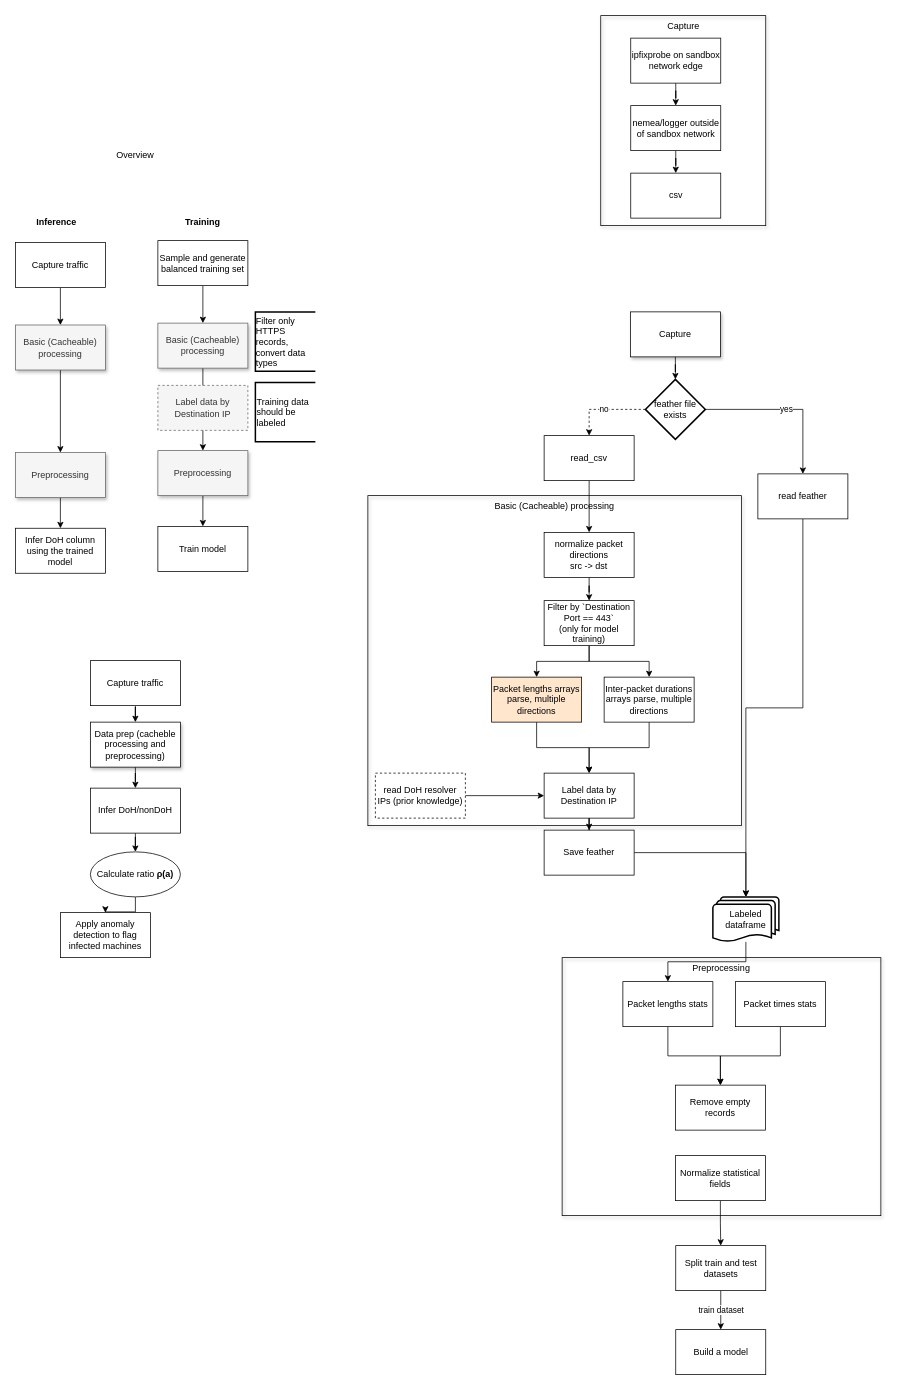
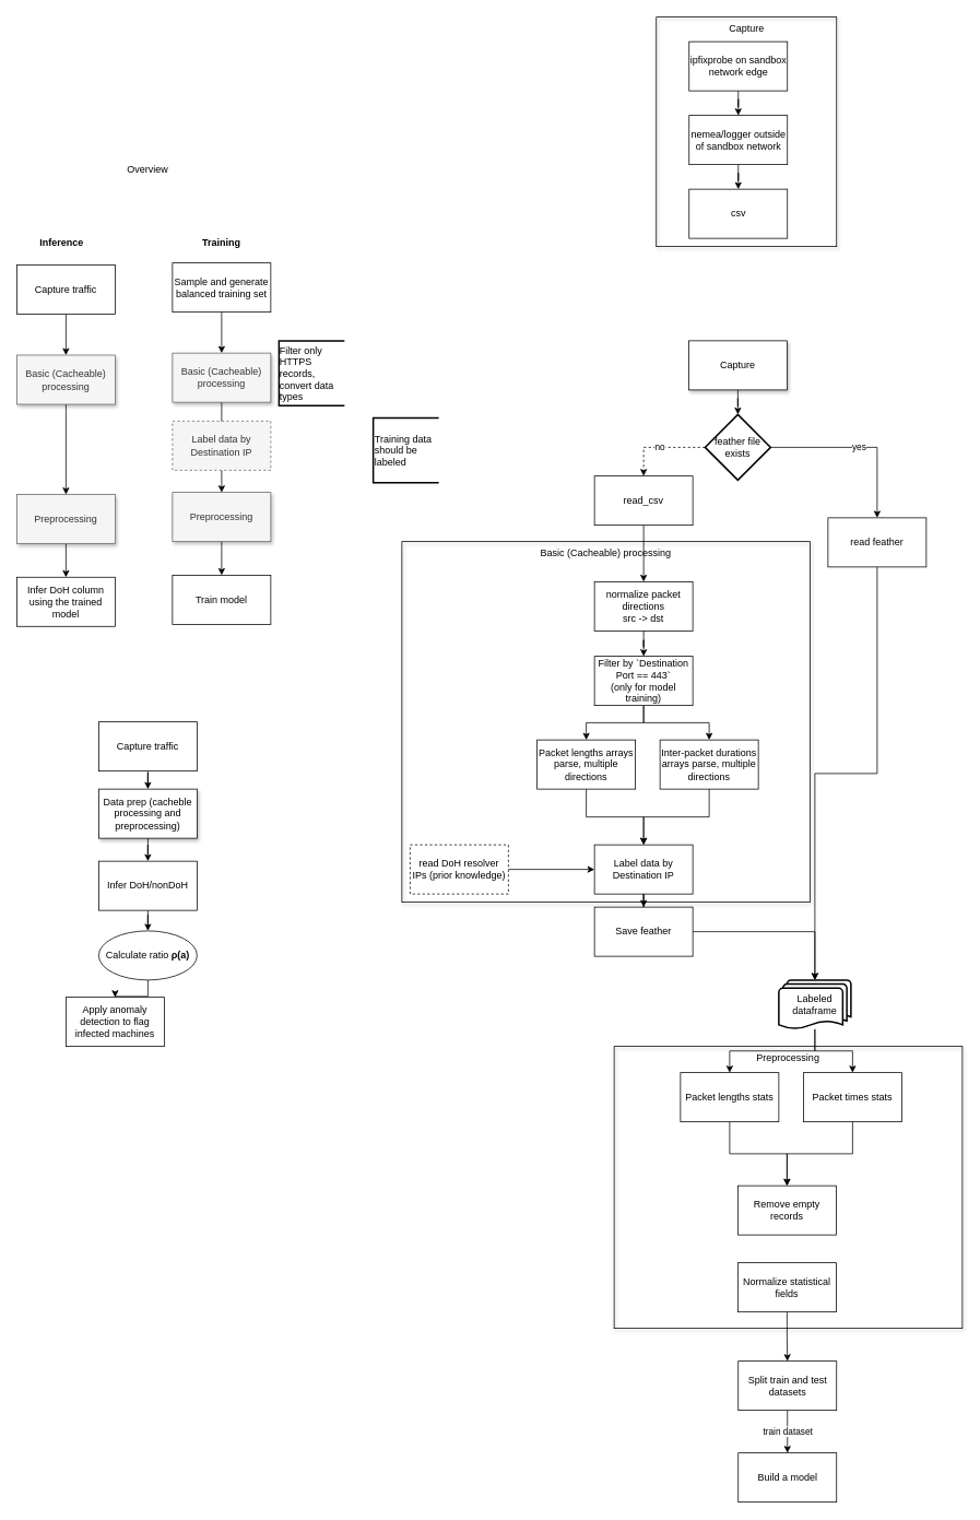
  <mxCell id="0" />
  <mxCell id="1" parent="0" />
  <mxCell id="2" value="Basic (Cacheable) processing" style="rounded=0;whiteSpace=wrap;html=1;fillColor=none;verticalAlign=top;shadow=1;" parent="1" vertex="1"><mxGeometry x="490" y="660" width="498" height="440" as="geometry" /></mxCell>
  <mxCell id="3" value="Preprocessing" style="rounded=0;whiteSpace=wrap;html=1;fillColor=none;verticalAlign=top;shadow=1;" parent="1" vertex="1"><mxGeometry x="749" y="1276" width="425" height="344" as="geometry" /></mxCell>
  <mxCell id="4" value="" style="edgeStyle=orthogonalEdgeStyle;rounded=0;html=1;jettySize=auto;orthogonalLoop=1;exitX=0.5;exitY=0.917;exitDx=0;exitDy=0;exitPerimeter=0;" parent="1" source="47" target="16" edge="1"><mxGeometry relative="1" as="geometry"><mxPoint x="900" y="480" as="sourcePoint" /></mxGeometry></mxCell>
  <mxCell id="5" value="" style="edgeStyle=orthogonalEdgeStyle;rounded=0;html=1;jettySize=auto;orthogonalLoop=1;" parent="1" source="6" target="7" edge="1"><mxGeometry relative="1" as="geometry" /></mxCell>
  <mxCell id="6" value="read_csv" style="rounded=0;whiteSpace=wrap;html=1;" parent="1" vertex="1"><mxGeometry x="725" y="580" width="120" height="60" as="geometry" /></mxCell>
  <mxCell id="7" value="&lt;div&gt;normalize packet directions&lt;/div&gt;&lt;div&gt;src -&amp;gt; dst&lt;/div&gt;" style="rounded=0;whiteSpace=wrap;html=1;" parent="1" vertex="1"><mxGeometry x="725" y="709" width="120" height="60" as="geometry" /></mxCell>
  <mxCell id="8" style="edgeStyle=orthogonalEdgeStyle;rounded=0;html=1;entryX=0.5;entryY=0;jettySize=auto;orthogonalLoop=1;" parent="1" source="9" target="13" edge="1"><mxGeometry relative="1" as="geometry" /></mxCell>
- <mxCell id="9" value="Packet lengths arrays parse, multiple directions" style="rounded=0;whiteSpace=wrap;html=1;fillColor=#ffe6cc;" parent="1" vertex="1"><mxGeometry x="655" y="902" width="120" height="60" as="geometry" /></mxCell>
+ <mxCell id="9" value="Packet lengths arrays parse, multiple directions" style="rounded=0;whiteSpace=wrap;html=1;" parent="1" vertex="1"><mxGeometry x="655" y="902" width="120" height="60" as="geometry" /></mxCell>
  <mxCell id="10" style="edgeStyle=orthogonalEdgeStyle;rounded=0;html=1;entryX=0.5;entryY=0;jettySize=auto;orthogonalLoop=1;" parent="1" source="11" target="13" edge="1"><mxGeometry relative="1" as="geometry" /></mxCell>
  <mxCell id="11" value="Inter-packet durations arrays parse, multiple directions" style="rounded=0;whiteSpace=wrap;html=1;" parent="1" vertex="1"><mxGeometry x="805" y="902" width="120" height="60" as="geometry" /></mxCell>
  <mxCell id="12" value="" style="edgeStyle=orthogonalEdgeStyle;rounded=0;html=1;jettySize=auto;orthogonalLoop=1;" parent="1" source="13" target="33" edge="1"><mxGeometry relative="1" as="geometry" /></mxCell>
  <mxCell id="13" value="Label data by Destination IP" style="rounded=0;whiteSpace=wrap;html=1;" parent="1" vertex="1"><mxGeometry x="725" y="1030" width="120" height="60" as="geometry" /></mxCell>
  <mxCell id="14" value="&lt;div&gt;no&lt;/div&gt;" style="edgeStyle=orthogonalEdgeStyle;rounded=0;html=1;jettySize=auto;orthogonalLoop=1;entryX=0.5;entryY=0;dashed=1;" parent="1" source="16" target="6" edge="1"><mxGeometry relative="1" as="geometry"><Array as="points"><mxPoint x="785" y="545" /></Array></mxGeometry></mxCell>
  <mxCell id="15" value="yes" style="edgeStyle=orthogonalEdgeStyle;rounded=0;html=1;jettySize=auto;orthogonalLoop=1;" parent="1" source="16" target="18" edge="1"><mxGeometry relative="1" as="geometry" /></mxCell>
  <mxCell id="16" value="feather file exists" style="shape=mxgraph.flowchart.decision;whiteSpace=wrap;html=1;fillColor=#ffffff;strokeColor=#000000;strokeWidth=2" parent="1" vertex="1"><mxGeometry x="860" y="505" width="80" height="80" as="geometry" /></mxCell>
  <mxCell id="17" style="edgeStyle=orthogonalEdgeStyle;rounded=0;html=1;entryX=0.5;entryY=0;entryPerimeter=0;jettySize=auto;orthogonalLoop=1;" parent="1" source="18" target="31" edge="1"><mxGeometry relative="1" as="geometry" /></mxCell>
  <mxCell id="18" value="read feather" style="rounded=0;whiteSpace=wrap;html=1;" parent="1" vertex="1"><mxGeometry x="1010" y="631" width="120" height="60" as="geometry" /></mxCell>
  <mxCell id="19" style="edgeStyle=orthogonalEdgeStyle;rounded=0;html=1;entryX=0.5;entryY=0;jettySize=auto;orthogonalLoop=1;" parent="1" source="20" target="23" edge="1"><mxGeometry relative="1" as="geometry" /></mxCell>
  <mxCell id="20" value="Packet lengths stats" style="rounded=0;whiteSpace=wrap;html=1;" parent="1" vertex="1"><mxGeometry x="830" y="1308" width="120" height="60" as="geometry" /></mxCell>
  <mxCell id="21" style="edgeStyle=orthogonalEdgeStyle;rounded=0;html=1;entryX=0.5;entryY=0;jettySize=auto;orthogonalLoop=1;" parent="1" source="22" target="23" edge="1"><mxGeometry relative="1" as="geometry" /></mxCell>
  <mxCell id="22" value="Packet times stats" style="rounded=0;whiteSpace=wrap;html=1;" parent="1" vertex="1"><mxGeometry x="980" y="1308" width="120" height="60" as="geometry" /></mxCell>
  <mxCell id="23" value="Remove empty records" style="rounded=0;whiteSpace=wrap;html=1;" parent="1" vertex="1"><mxGeometry x="900" y="1446" width="120" height="60" as="geometry" /></mxCell>
  <mxCell id="24" value="" style="edgeStyle=orthogonalEdgeStyle;rounded=0;html=1;jettySize=auto;orthogonalLoop=1;entryX=0.5;entryY=0;entryDx=0;entryDy=0;" parent="1" source="25" target="27" edge="1"><mxGeometry relative="1" as="geometry"><mxPoint x="960" y="1664" as="targetPoint" /></mxGeometry></mxCell>
  <mxCell id="25" value="Normalize statistical fields" style="rounded=0;whiteSpace=wrap;html=1;" parent="1" vertex="1"><mxGeometry x="900" y="1540" width="120" height="60" as="geometry" /></mxCell>
  <mxCell id="26" value="train dataset" style="edgeStyle=orthogonalEdgeStyle;rounded=0;html=1;entryX=0.5;entryY=0;jettySize=auto;orthogonalLoop=1;" parent="1" source="27" target="28" edge="1"><mxGeometry relative="1" as="geometry" /></mxCell>
  <mxCell id="27" value="Split train and test datasets" style="rounded=0;whiteSpace=wrap;html=1;" parent="1" vertex="1"><mxGeometry x="900.5" y="1660" width="120" height="60" as="geometry" /></mxCell>
  <mxCell id="28" value="Build a model" style="rounded=0;whiteSpace=wrap;html=1;" parent="1" vertex="1"><mxGeometry x="900.5" y="1772" width="120" height="60" as="geometry" /></mxCell>
  <mxCell id="29" style="edgeStyle=orthogonalEdgeStyle;rounded=0;html=1;entryX=0.5;entryY=0;jettySize=auto;orthogonalLoop=1;" parent="1" source="31" target="20" edge="1"><mxGeometry relative="1" as="geometry" /></mxCell>
+ <mxCell id="30" style="edgeStyle=orthogonalEdgeStyle;rounded=0;html=1;jettySize=auto;orthogonalLoop=1;" parent="1" source="31" target="22" edge="1"><mxGeometry relative="1" as="geometry" /></mxCell>
  <mxCell id="31" value="Labeled dataframe" style="shape=mxgraph.flowchart.multi-document;whiteSpace=wrap;html=1;fillColor=#ffffff;strokeColor=#000000;strokeWidth=2" parent="1" vertex="1"><mxGeometry x="950" y="1195" width="88" height="60" as="geometry" /></mxCell>
  <mxCell id="32" style="edgeStyle=orthogonalEdgeStyle;rounded=0;html=1;entryX=0.5;entryY=0;entryPerimeter=0;jettySize=auto;orthogonalLoop=1;" parent="1" source="33" target="31" edge="1"><mxGeometry relative="1" as="geometry" /></mxCell>
  <mxCell id="33" value="Save feather" style="rounded=0;whiteSpace=wrap;html=1;" parent="1" vertex="1"><mxGeometry x="725" y="1106" width="120" height="60" as="geometry" /></mxCell>
  <mxCell id="34" style="edgeStyle=orthogonalEdgeStyle;rounded=0;html=1;entryX=0;entryY=0.5;jettySize=auto;orthogonalLoop=1;" parent="1" source="35" target="13" edge="1"><mxGeometry relative="1" as="geometry" /></mxCell>
  <mxCell id="35" value="read DoH resolver IPs (prior knowledge)" style="rounded=0;whiteSpace=wrap;html=1;dashed=1;" parent="1" vertex="1"><mxGeometry x="500" y="1030" width="120" height="60" as="geometry" /></mxCell>
  <mxCell id="36" value="" style="edgeStyle=orthogonalEdgeStyle;rounded=0;html=1;jettySize=auto;orthogonalLoop=1;" parent="1" source="7" target="39" edge="1"><mxGeometry relative="1" as="geometry" /></mxCell>
  <mxCell id="37" style="edgeStyle=orthogonalEdgeStyle;rounded=0;html=1;entryX=0.5;entryY=0;jettySize=auto;orthogonalLoop=1;" parent="1" source="39" target="9" edge="1"><mxGeometry relative="1" as="geometry" /></mxCell>
  <mxCell id="38" style="edgeStyle=orthogonalEdgeStyle;rounded=0;html=1;entryX=0.5;entryY=0;jettySize=auto;orthogonalLoop=1;" parent="1" source="39" target="11" edge="1"><mxGeometry relative="1" as="geometry" /></mxCell>
  <mxCell id="39" value="&lt;div&gt;Filter by `Destination Port == 443` &lt;/div&gt;(only for model training)" style="rounded=0;whiteSpace=wrap;html=1;" parent="1" vertex="1"><mxGeometry x="725" y="800" width="120" height="60" as="geometry" /></mxCell>
  <mxCell id="40" value="" style="edgeStyle=orthogonalEdgeStyle;rounded=0;html=1;jettySize=auto;orthogonalLoop=1;" parent="1" source="41" target="44" edge="1"><mxGeometry relative="1" as="geometry" /></mxCell>
  <mxCell id="41" value="Basic (Cacheable) processing" style="rounded=0;whiteSpace=wrap;html=1;shadow=1;fillColor=#f5f5f5;fontColor=#333333;strokeColor=#666666;" parent="1" vertex="1"><mxGeometry x="210" y="430" width="120" height="60" as="geometry" /></mxCell>
  <mxCell id="42" value="&lt;div align=&quot;left&quot;&gt;Filter only HTTPS records, convert data types&lt;br&gt;&lt;/div&gt;" style="shape=mxgraph.flowchart.annotation_1;whiteSpace=wrap;html=1;fillColor=#ffffff;strokeColor=#000000;strokeWidth=2;shadow=0;" parent="1" vertex="1"><mxGeometry x="340" y="415" width="80" height="79" as="geometry" /></mxCell>
  <mxCell id="43" style="edgeStyle=orthogonalEdgeStyle;rounded=0;orthogonalLoop=1;jettySize=auto;entryX=0.5;entryY=0;entryDx=0;entryDy=0;" edge="1" parent="1" source="44" target="57"><mxGeometry relative="1" as="geometry" /></mxCell>
  <mxCell id="44" value="Preprocessing" style="rounded=0;whiteSpace=wrap;html=1;shadow=1;fillColor=#f5f5f5;fontColor=#333333;strokeColor=#666666;" parent="1" vertex="1"><mxGeometry x="210" y="600" width="120" height="60" as="geometry" /></mxCell>
  <mxCell id="45" value="Label data by Destination IP" style="rounded=0;whiteSpace=wrap;html=1;dashed=1;fillColor=#f5f5f5;fontColor=#333333;strokeColor=#666666;" parent="1" vertex="1"><mxGeometry x="210" y="513" width="120" height="60" as="geometry" /></mxCell>
- <mxCell id="46" value="&lt;div align=&quot;left&quot;&gt;Training data should be labeled&lt;/div&gt;" style="shape=mxgraph.flowchart.annotation_1;whiteSpace=wrap;html=1;fillColor=#ffffff;strokeColor=#000000;strokeWidth=2;shadow=0;align=left;" parent="1" vertex="1"><mxGeometry x="340" y="509" width="80" height="79" as="geometry" /></mxCell>
+ <mxCell id="46" value="&lt;div align=&quot;left&quot;&gt;Training data should be labeled&lt;/div&gt;" style="shape=mxgraph.flowchart.annotation_1;whiteSpace=wrap;html=1;fillColor=#ffffff;strokeColor=#000000;strokeWidth=2;shadow=0;align=left;" parent="1" vertex="1"><mxGeometry x="455" y="509" width="80" height="79" as="geometry" /></mxCell>
  <mxCell id="47" value="Capture" style="rounded=0;whiteSpace=wrap;html=1;shadow=1;" parent="1" vertex="1"><mxGeometry x="840" y="415" width="120" height="60" as="geometry" /></mxCell>
  <mxCell id="48" value="Capture" style="rounded=0;whiteSpace=wrap;html=1;fillColor=none;verticalAlign=top;shadow=1;" parent="1" vertex="1"><mxGeometry x="800.5" y="20" width="220" height="280" as="geometry" /></mxCell>
  <mxCell id="49" value="" style="edgeStyle=orthogonalEdgeStyle;rounded=0;html=1;jettySize=auto;orthogonalLoop=1;" parent="1" source="50" target="52" edge="1"><mxGeometry relative="1" as="geometry" /></mxCell>
  <mxCell id="50" value="ipfixprobe on sandbox network edge" style="rounded=0;whiteSpace=wrap;html=1;" parent="1" vertex="1"><mxGeometry x="840.5" y="50" width="120" height="60" as="geometry" /></mxCell>
  <mxCell id="51" value="" style="edgeStyle=orthogonalEdgeStyle;rounded=0;html=1;jettySize=auto;orthogonalLoop=1;" parent="1" source="52" target="53" edge="1"><mxGeometry relative="1" as="geometry" /></mxCell>
  <mxCell id="52" value="nemea/logger outside of sandbox network" style="rounded=0;whiteSpace=wrap;html=1;" parent="1" vertex="1"><mxGeometry x="840.5" y="140" width="120" height="60" as="geometry" /></mxCell>
  <mxCell id="53" value="csv" style="rounded=0;whiteSpace=wrap;html=1;" parent="1" vertex="1"><mxGeometry x="840.5" y="230" width="120" height="60" as="geometry" /></mxCell>
  <mxCell id="54" value="Overview" style="text;strokeColor=none;fillColor=none;align=center;verticalAlign=middle;rounded=0;" parent="1" vertex="1"><mxGeometry x="150" y="190" width="60" height="30" as="geometry" /></mxCell>
  <mxCell id="55" style="edgeStyle=orthogonalEdgeStyle;rounded=0;orthogonalLoop=1;jettySize=auto;entryX=0.5;entryY=0;entryDx=0;entryDy=0;" edge="1" parent="1" source="56" target="41"><mxGeometry relative="1" as="geometry" /></mxCell>
  <mxCell id="56" value="Sample and generate balanced training set" style="rounded=0;whiteSpace=wrap;html=1;" vertex="1" parent="1"><mxGeometry x="210" y="320" width="120" height="60" as="geometry" /></mxCell>
  <mxCell id="57" value="Train model" style="rounded=0;whiteSpace=wrap;html=1;" vertex="1" parent="1"><mxGeometry x="210" y="701" width="120" height="60" as="geometry" /></mxCell>
  <mxCell id="58" value="" style="edgeStyle=orthogonalEdgeStyle;rounded=0;html=1;jettySize=auto;orthogonalLoop=1;" edge="1" parent="1" source="59" target="61"><mxGeometry relative="1" as="geometry" /></mxCell>
  <mxCell id="59" value="Basic (Cacheable) processing" style="rounded=0;whiteSpace=wrap;html=1;shadow=1;fillColor=#f5f5f5;fontColor=#333333;strokeColor=#666666;" vertex="1" parent="1"><mxGeometry x="20" y="432.5" width="120" height="60" as="geometry" /></mxCell>
  <mxCell id="60" style="edgeStyle=orthogonalEdgeStyle;rounded=0;html=1;entryX=0.5;entryY=0;jettySize=auto;orthogonalLoop=1;" edge="1" parent="1" source="61" target="62"><mxGeometry relative="1" as="geometry" /></mxCell>
  <mxCell id="61" value="Preprocessing" style="rounded=0;whiteSpace=wrap;html=1;shadow=1;fillColor=#f5f5f5;fontColor=#333333;strokeColor=#666666;" vertex="1" parent="1"><mxGeometry x="20" y="602.5" width="120" height="60" as="geometry" /></mxCell>
  <mxCell id="62" value="Infer DoH column using the trained model" style="rounded=0;whiteSpace=wrap;html=1;" vertex="1" parent="1"><mxGeometry x="20" y="703.5" width="120" height="60" as="geometry" /></mxCell>
  <mxCell id="63" style="edgeStyle=orthogonalEdgeStyle;rounded=0;orthogonalLoop=1;jettySize=auto;entryX=0.5;entryY=0;entryDx=0;entryDy=0;" edge="1" parent="1" source="64" target="59"><mxGeometry relative="1" as="geometry" /></mxCell>
  <mxCell id="64" value="Capture traffic" style="rounded=0;whiteSpace=wrap;html=1;" vertex="1" parent="1"><mxGeometry x="20" y="322.5" width="120" height="60" as="geometry" /></mxCell>
  <mxCell id="65" value="Inference" style="text;align=center;verticalAlign=middle;resizable=0;points=[];autosize=1;strokeColor=none;fillColor=none;fontStyle=1" vertex="1" parent="1"><mxGeometry x="35" y="280" width="80" height="30" as="geometry" /></mxCell>
  <mxCell id="66" value="Training" style="text;align=center;verticalAlign=middle;resizable=0;points=[];autosize=1;strokeColor=none;fillColor=none;fontStyle=1" vertex="1" parent="1"><mxGeometry x="235" y="280" width="70" height="30" as="geometry" /></mxCell>
  <mxCell id="67" value="" style="edgeStyle=orthogonalEdgeStyle;rounded=0;html=1;jettySize=auto;orthogonalLoop=1;entryX=0.5;entryY=0;entryDx=0;entryDy=0;" edge="1" parent="1" source="68" target="70"><mxGeometry relative="1" as="geometry"><mxPoint x="180.053" y="1046" as="targetPoint" /></mxGeometry></mxCell>
  <mxCell id="68" value="Data prep (cacheble processing and preprocessing)" style="rounded=0;whiteSpace=wrap;html=1;shadow=1;" vertex="1" parent="1"><mxGeometry x="120" y="962" width="120" height="60" as="geometry" /></mxCell>
  <mxCell id="69" style="edgeStyle=orthogonalEdgeStyle;rounded=0;orthogonalLoop=1;jettySize=auto;entryX=0.5;entryY=0;entryDx=0;entryDy=0;" edge="1" parent="1" source="70" target="74"><mxGeometry relative="1" as="geometry" /></mxCell>
  <mxCell id="70" value="Infer DoH/nonDoH" style="rounded=0;whiteSpace=wrap;html=1;" vertex="1" parent="1"><mxGeometry x="120" y="1050" width="120" height="60" as="geometry" /></mxCell>
  <mxCell id="71" style="edgeStyle=orthogonalEdgeStyle;rounded=0;orthogonalLoop=1;jettySize=auto;entryX=0.5;entryY=0;entryDx=0;entryDy=0;" edge="1" parent="1" source="72" target="68"><mxGeometry relative="1" as="geometry" /></mxCell>
  <mxCell id="72" value="Capture traffic" style="rounded=0;whiteSpace=wrap;html=1;" vertex="1" parent="1"><mxGeometry x="120" y="880" width="120" height="60" as="geometry" /></mxCell>
  <mxCell id="73" style="edgeStyle=orthogonalEdgeStyle;rounded=0;orthogonalLoop=1;jettySize=auto;entryX=0.5;entryY=0;entryDx=0;entryDy=0;" edge="1" parent="1" source="74" target="75"><mxGeometry relative="1" as="geometry" /></mxCell>
  <mxCell id="74" value="Calculate ratio &lt;b&gt;ρ(a)&lt;br&gt;&lt;/b&gt;" style="ellipse;whiteSpace=wrap;html=1;" vertex="1" parent="1"><mxGeometry x="120" y="1135" width="120" height="60" as="geometry" /></mxCell>
  <mxCell id="75" value="Apply anomaly detection to flag infected machines" style="rounded=0;whiteSpace=wrap;html=1;" vertex="1" parent="1"><mxGeometry x="80" y="1216" width="120" height="60" as="geometry" /></mxCell>
